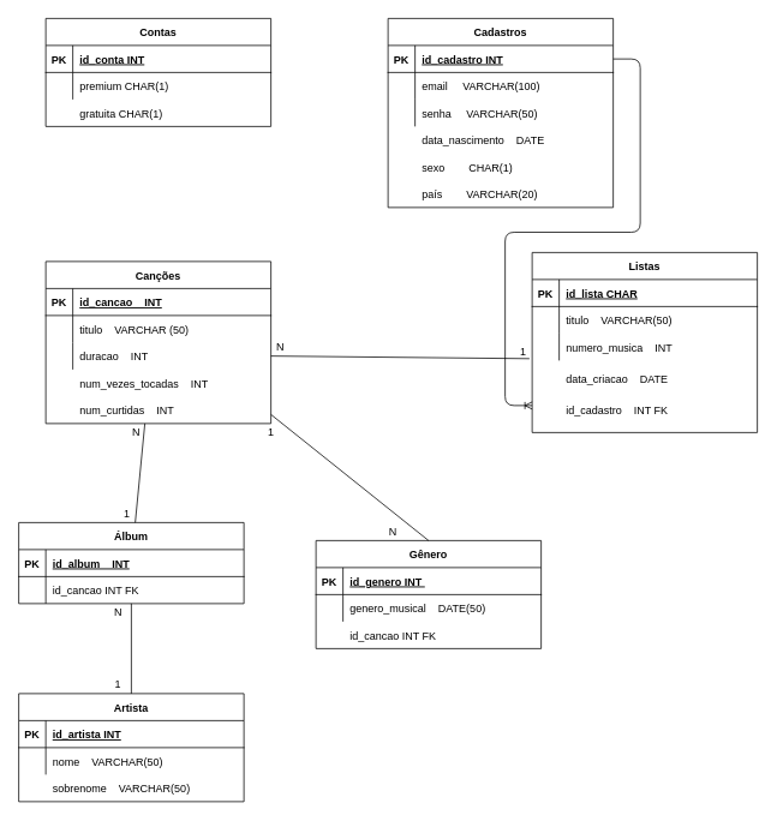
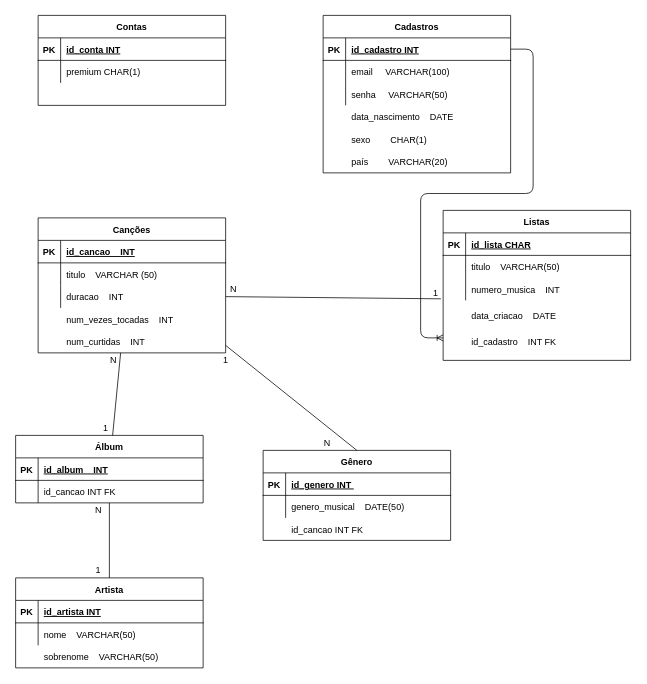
  <mxCell id="0" />
  <mxCell id="1" parent="0" />
  <mxCell id="2" value="" style="group" vertex="1" connectable="0" parent="1"><mxGeometry x="50" y="20" width="250" height="120" as="geometry" /></mxCell>
  <mxCell id="3" value="Contas" style="shape=table;startSize=30;container=1;collapsible=1;childLayout=tableLayout;fixedRows=1;rowLines=0;fontStyle=1;align=center;resizeLast=1;" parent="2" vertex="1"><mxGeometry width="250" height="120" as="geometry" /></mxCell>
  <mxCell id="4" value="" style="shape=partialRectangle;collapsible=0;dropTarget=0;pointerEvents=0;fillColor=none;points=[[0,0.5],[1,0.5]];portConstraint=eastwest;top=0;left=0;right=0;bottom=1;" parent="3" vertex="1"><mxGeometry y="30" width="250" height="30" as="geometry" /></mxCell>
  <mxCell id="5" value="PK" style="shape=partialRectangle;overflow=hidden;connectable=0;fillColor=none;top=0;left=0;bottom=0;right=0;fontStyle=1;" parent="4" vertex="1"><mxGeometry width="30" height="30" as="geometry" /></mxCell>
  <mxCell id="6" value="id_conta INT" style="shape=partialRectangle;overflow=hidden;connectable=0;fillColor=none;top=0;left=0;bottom=0;right=0;align=left;spacingLeft=6;fontStyle=5;" parent="4" vertex="1"><mxGeometry x="30" width="220" height="30" as="geometry" /></mxCell>
  <mxCell id="7" value="" style="shape=partialRectangle;collapsible=0;dropTarget=0;pointerEvents=0;fillColor=none;points=[[0,0.5],[1,0.5]];portConstraint=eastwest;top=0;left=0;right=0;bottom=0;" parent="3" vertex="1"><mxGeometry y="60" width="250" height="30" as="geometry" /></mxCell>
  <mxCell id="8" value="" style="shape=partialRectangle;overflow=hidden;connectable=0;fillColor=none;top=0;left=0;bottom=0;right=0;" parent="7" vertex="1"><mxGeometry width="30" height="30" as="geometry" /></mxCell>
  <mxCell id="9" value="premium CHAR(1)" style="shape=partialRectangle;overflow=hidden;connectable=0;fillColor=none;top=0;left=0;bottom=0;right=0;align=left;spacingLeft=6;" parent="7" vertex="1"><mxGeometry x="30" width="220" height="30" as="geometry" /></mxCell>
- <mxCell id="10" value="gratuita CHAR(1)" style="shape=partialRectangle;overflow=hidden;connectable=0;fillColor=none;top=0;left=0;bottom=0;right=0;align=left;spacingLeft=6;" vertex="1" parent="2"><mxGeometry x="30" y="90" width="220" height="30" as="geometry" /></mxCell>
  <mxCell id="11" value="" style="group" vertex="1" connectable="0" parent="1"><mxGeometry x="430" y="20" width="250" height="210" as="geometry" /></mxCell>
  <mxCell id="12" value="Cadastros" style="shape=table;startSize=30;container=1;collapsible=1;childLayout=tableLayout;fixedRows=1;rowLines=0;fontStyle=1;align=center;resizeLast=1;" parent="11" vertex="1"><mxGeometry width="250" height="210" as="geometry" /></mxCell>
  <mxCell id="13" value="" style="shape=partialRectangle;collapsible=0;dropTarget=0;pointerEvents=0;fillColor=none;points=[[0,0.5],[1,0.5]];portConstraint=eastwest;top=0;left=0;right=0;bottom=1;" parent="12" vertex="1"><mxGeometry y="30" width="250" height="30" as="geometry" /></mxCell>
  <mxCell id="14" value="PK" style="shape=partialRectangle;overflow=hidden;connectable=0;fillColor=none;top=0;left=0;bottom=0;right=0;fontStyle=1;" parent="13" vertex="1"><mxGeometry width="30" height="30" as="geometry" /></mxCell>
  <mxCell id="15" value="id_cadastro INT" style="shape=partialRectangle;overflow=hidden;connectable=0;fillColor=none;top=0;left=0;bottom=0;right=0;align=left;spacingLeft=6;fontStyle=5;" parent="13" vertex="1"><mxGeometry x="30" width="220" height="30" as="geometry" /></mxCell>
  <mxCell id="16" value="" style="shape=partialRectangle;collapsible=0;dropTarget=0;pointerEvents=0;fillColor=none;points=[[0,0.5],[1,0.5]];portConstraint=eastwest;top=0;left=0;right=0;bottom=0;" parent="12" vertex="1"><mxGeometry y="60" width="250" height="30" as="geometry" /></mxCell>
  <mxCell id="17" value="" style="shape=partialRectangle;overflow=hidden;connectable=0;fillColor=none;top=0;left=0;bottom=0;right=0;" parent="16" vertex="1"><mxGeometry width="30" height="30" as="geometry" /></mxCell>
  <mxCell id="18" value="email     VARCHAR(100)" style="shape=partialRectangle;overflow=hidden;connectable=0;fillColor=none;top=0;left=0;bottom=0;right=0;align=left;spacingLeft=6;" parent="16" vertex="1"><mxGeometry x="30" width="220" height="30" as="geometry" /></mxCell>
  <mxCell id="19" value="" style="shape=partialRectangle;collapsible=0;dropTarget=0;pointerEvents=0;fillColor=none;points=[[0,0.5],[1,0.5]];portConstraint=eastwest;top=0;left=0;right=0;bottom=0;" parent="12" vertex="1"><mxGeometry y="90" width="250" height="30" as="geometry" /></mxCell>
  <mxCell id="20" value="" style="shape=partialRectangle;overflow=hidden;connectable=0;fillColor=none;top=0;left=0;bottom=0;right=0;" parent="19" vertex="1"><mxGeometry width="30" height="30" as="geometry" /></mxCell>
  <mxCell id="21" value="senha     VARCHAR(50)" style="shape=partialRectangle;overflow=hidden;connectable=0;fillColor=none;top=0;left=0;bottom=0;right=0;align=left;spacingLeft=6;" parent="19" vertex="1"><mxGeometry x="30" width="220" height="30" as="geometry" /></mxCell>
  <mxCell id="22" value="data_nascimento    DATE" style="shape=partialRectangle;overflow=hidden;connectable=0;fillColor=none;top=0;left=0;bottom=0;right=0;align=left;spacingLeft=6;" vertex="1" parent="11"><mxGeometry x="30" y="120" width="220" height="30" as="geometry" /></mxCell>
  <mxCell id="23" value="sexo        CHAR(1)" style="shape=partialRectangle;overflow=hidden;connectable=0;fillColor=none;top=0;left=0;bottom=0;right=0;align=left;spacingLeft=6;" vertex="1" parent="11"><mxGeometry x="30" y="150" width="220" height="30" as="geometry" /></mxCell>
  <mxCell id="24" value="país        VARCHAR(20)" style="shape=partialRectangle;overflow=hidden;connectable=0;fillColor=none;top=0;left=0;bottom=0;right=0;align=left;spacingLeft=6;" vertex="1" parent="11"><mxGeometry x="30" y="180" width="220" height="30" as="geometry" /></mxCell>
  <mxCell id="25" value="" style="group" vertex="1" connectable="0" parent="1"><mxGeometry x="590" y="280" width="250" height="260" as="geometry" /></mxCell>
  <mxCell id="26" value="Listas" style="shape=table;startSize=30;container=1;collapsible=1;childLayout=tableLayout;fixedRows=1;rowLines=0;fontStyle=1;align=center;resizeLast=1;" parent="25" vertex="1"><mxGeometry width="250" height="200" as="geometry" /></mxCell>
  <mxCell id="27" value="" style="shape=partialRectangle;collapsible=0;dropTarget=0;pointerEvents=0;fillColor=none;points=[[0,0.5],[1,0.5]];portConstraint=eastwest;top=0;left=0;right=0;bottom=1;" parent="26" vertex="1"><mxGeometry y="30" width="250" height="30" as="geometry" /></mxCell>
  <mxCell id="28" value="PK" style="shape=partialRectangle;overflow=hidden;connectable=0;fillColor=none;top=0;left=0;bottom=0;right=0;fontStyle=1;" parent="27" vertex="1"><mxGeometry width="30" height="30" as="geometry" /></mxCell>
  <mxCell id="29" value="id_lista CHAR" style="shape=partialRectangle;overflow=hidden;connectable=0;fillColor=none;top=0;left=0;bottom=0;right=0;align=left;spacingLeft=6;fontStyle=5;" parent="27" vertex="1"><mxGeometry x="30" width="220" height="30" as="geometry" /></mxCell>
  <mxCell id="30" value="" style="shape=partialRectangle;collapsible=0;dropTarget=0;pointerEvents=0;fillColor=none;points=[[0,0.5],[1,0.5]];portConstraint=eastwest;top=0;left=0;right=0;bottom=0;" parent="26" vertex="1"><mxGeometry y="60" width="250" height="30" as="geometry" /></mxCell>
  <mxCell id="31" value="" style="shape=partialRectangle;overflow=hidden;connectable=0;fillColor=none;top=0;left=0;bottom=0;right=0;" parent="30" vertex="1"><mxGeometry width="30" height="30" as="geometry" /></mxCell>
  <mxCell id="32" value="titulo    VARCHAR(50)" style="shape=partialRectangle;overflow=hidden;connectable=0;fillColor=none;top=0;left=0;bottom=0;right=0;align=left;spacingLeft=6;" parent="30" vertex="1"><mxGeometry x="30" width="220" height="30" as="geometry" /></mxCell>
  <mxCell id="33" value="" style="shape=partialRectangle;collapsible=0;dropTarget=0;pointerEvents=0;fillColor=none;points=[[0,0.5],[1,0.5]];portConstraint=eastwest;top=0;left=0;right=0;bottom=0;" parent="26" vertex="1"><mxGeometry y="90" width="250" height="30" as="geometry" /></mxCell>
  <mxCell id="34" value="" style="shape=partialRectangle;overflow=hidden;connectable=0;fillColor=none;top=0;left=0;bottom=0;right=0;" parent="33" vertex="1"><mxGeometry width="30" height="30" as="geometry" /></mxCell>
  <mxCell id="35" value="numero_musica    INT" style="shape=partialRectangle;overflow=hidden;connectable=0;fillColor=none;top=0;left=0;bottom=0;right=0;align=left;spacingLeft=6;" parent="33" vertex="1"><mxGeometry x="30" width="220" height="30" as="geometry" /></mxCell>
  <mxCell id="36" value="data_criacao    DATE" style="shape=partialRectangle;overflow=hidden;connectable=0;fillColor=none;top=0;left=0;bottom=0;right=0;align=left;spacingLeft=6;" vertex="1" parent="25"><mxGeometry x="30" y="114" width="220" height="52" as="geometry" /></mxCell>
  <mxCell id="37" value="" style="edgeStyle=entityRelationEdgeStyle;fontSize=12;html=1;endArrow=ERoneToMany;exitX=1;exitY=0.5;exitDx=0;exitDy=0;" edge="1" parent="25" source="13"><mxGeometry width="100" height="100" relative="1" as="geometry"><mxPoint x="160" y="-364" as="sourcePoint" /><mxPoint y="170" as="targetPoint" /></mxGeometry></mxCell>
  <mxCell id="38" value="id_cadastro    INT FK" style="shape=partialRectangle;overflow=hidden;connectable=0;fillColor=none;top=0;left=0;bottom=0;right=0;align=left;spacingLeft=6;" vertex="1" parent="25"><mxGeometry x="30" y="160" width="220" height="30" as="geometry" /></mxCell>
  <mxCell id="39" value="" style="group" vertex="1" connectable="0" parent="1"><mxGeometry x="50" y="290" width="250" height="240" as="geometry" /></mxCell>
  <mxCell id="40" value="Canções" style="shape=table;startSize=30;container=1;collapsible=1;childLayout=tableLayout;fixedRows=1;rowLines=0;fontStyle=1;align=center;resizeLast=1;" vertex="1" parent="39"><mxGeometry width="250" height="180" as="geometry" /></mxCell>
  <mxCell id="41" value="" style="shape=partialRectangle;collapsible=0;dropTarget=0;pointerEvents=0;fillColor=none;points=[[0,0.5],[1,0.5]];portConstraint=eastwest;top=0;left=0;right=0;bottom=1;" vertex="1" parent="40"><mxGeometry y="30" width="250" height="30" as="geometry" /></mxCell>
  <mxCell id="42" value="PK" style="shape=partialRectangle;overflow=hidden;connectable=0;fillColor=none;top=0;left=0;bottom=0;right=0;fontStyle=1;" vertex="1" parent="41"><mxGeometry width="30" height="30" as="geometry" /></mxCell>
  <mxCell id="43" value="id_cancao    INT" style="shape=partialRectangle;overflow=hidden;connectable=0;fillColor=none;top=0;left=0;bottom=0;right=0;align=left;spacingLeft=6;fontStyle=5;" vertex="1" parent="41"><mxGeometry x="30" width="220" height="30" as="geometry" /></mxCell>
  <mxCell id="44" value="" style="shape=partialRectangle;collapsible=0;dropTarget=0;pointerEvents=0;fillColor=none;points=[[0,0.5],[1,0.5]];portConstraint=eastwest;top=0;left=0;right=0;bottom=0;" vertex="1" parent="40"><mxGeometry y="60" width="250" height="30" as="geometry" /></mxCell>
  <mxCell id="45" value="" style="shape=partialRectangle;overflow=hidden;connectable=0;fillColor=none;top=0;left=0;bottom=0;right=0;" vertex="1" parent="44"><mxGeometry width="30" height="30" as="geometry" /></mxCell>
  <mxCell id="46" value="titulo    VARCHAR (50)" style="shape=partialRectangle;overflow=hidden;connectable=0;fillColor=none;top=0;left=0;bottom=0;right=0;align=left;spacingLeft=6;" vertex="1" parent="44"><mxGeometry x="30" width="220" height="30" as="geometry" /></mxCell>
  <mxCell id="47" value="" style="shape=partialRectangle;collapsible=0;dropTarget=0;pointerEvents=0;fillColor=none;points=[[0,0.5],[1,0.5]];portConstraint=eastwest;top=0;left=0;right=0;bottom=0;" vertex="1" parent="40"><mxGeometry y="90" width="250" height="30" as="geometry" /></mxCell>
  <mxCell id="48" value="" style="shape=partialRectangle;overflow=hidden;connectable=0;fillColor=none;top=0;left=0;bottom=0;right=0;" vertex="1" parent="47"><mxGeometry width="30" height="30" as="geometry" /></mxCell>
  <mxCell id="49" value="duracao    INT" style="shape=partialRectangle;overflow=hidden;connectable=0;fillColor=none;top=0;left=0;bottom=0;right=0;align=left;spacingLeft=6;" vertex="1" parent="47"><mxGeometry x="30" width="220" height="30" as="geometry" /></mxCell>
  <mxCell id="50" value="num_vezes_tocadas    INT" style="shape=partialRectangle;overflow=hidden;connectable=0;fillColor=none;top=0;left=0;bottom=0;right=0;align=left;spacingLeft=6;" vertex="1" parent="39"><mxGeometry x="30" y="120" width="220" height="30" as="geometry" /></mxCell>
  <mxCell id="51" value="num_curtidas    INT" style="shape=partialRectangle;overflow=hidden;connectable=0;fillColor=none;top=0;left=0;bottom=0;right=0;align=left;spacingLeft=6;" vertex="1" parent="39"><mxGeometry x="30" y="150" width="220" height="30" as="geometry" /></mxCell>
  <mxCell id="52" value="" style="group" vertex="1" connectable="0" parent="1"><mxGeometry x="20" y="580" width="250" height="120" as="geometry" /></mxCell>
  <mxCell id="53" value="Álbum" style="shape=table;startSize=30;container=1;collapsible=1;childLayout=tableLayout;fixedRows=1;rowLines=0;fontStyle=1;align=center;resizeLast=1;" vertex="1" parent="52"><mxGeometry width="250" height="90" as="geometry" /></mxCell>
  <mxCell id="54" value="" style="shape=partialRectangle;collapsible=0;dropTarget=0;pointerEvents=0;fillColor=none;points=[[0,0.5],[1,0.5]];portConstraint=eastwest;top=0;left=0;right=0;bottom=1;" vertex="1" parent="53"><mxGeometry y="30" width="250" height="30" as="geometry" /></mxCell>
  <mxCell id="55" value="PK" style="shape=partialRectangle;overflow=hidden;connectable=0;fillColor=none;top=0;left=0;bottom=0;right=0;fontStyle=1;" vertex="1" parent="54"><mxGeometry width="30" height="30" as="geometry" /></mxCell>
  <mxCell id="56" value="id_album    INT" style="shape=partialRectangle;overflow=hidden;connectable=0;fillColor=none;top=0;left=0;bottom=0;right=0;align=left;spacingLeft=6;fontStyle=5;" vertex="1" parent="54"><mxGeometry x="30" width="220" height="30" as="geometry" /></mxCell>
  <mxCell id="57" value="" style="shape=partialRectangle;collapsible=0;dropTarget=0;pointerEvents=0;fillColor=none;points=[[0,0.5],[1,0.5]];portConstraint=eastwest;top=0;left=0;right=0;bottom=0;" vertex="1" parent="53"><mxGeometry y="60" width="250" height="30" as="geometry" /></mxCell>
  <mxCell id="58" value="" style="shape=partialRectangle;overflow=hidden;connectable=0;fillColor=none;top=0;left=0;bottom=0;right=0;" vertex="1" parent="57"><mxGeometry width="30" height="30" as="geometry" /></mxCell>
  <mxCell id="59" value="" style="shape=partialRectangle;overflow=hidden;connectable=0;fillColor=none;top=0;left=0;bottom=0;right=0;align=left;spacingLeft=6;" vertex="1" parent="57"><mxGeometry x="30" width="220" height="30" as="geometry" /></mxCell>
  <mxCell id="60" value="id_cancao INT FK" style="shape=partialRectangle;overflow=hidden;connectable=0;fillColor=none;top=0;left=0;bottom=0;right=0;align=left;spacingLeft=6;" vertex="1" parent="52"><mxGeometry x="30" y="60" width="220" height="30" as="geometry" /></mxCell>
  <mxCell id="61" value="" style="group" vertex="1" connectable="0" parent="1"><mxGeometry x="350" y="600" width="250" height="120" as="geometry" /></mxCell>
  <mxCell id="62" value="Gênero" style="shape=table;startSize=30;container=1;collapsible=1;childLayout=tableLayout;fixedRows=1;rowLines=0;fontStyle=1;align=center;resizeLast=1;" vertex="1" parent="61"><mxGeometry width="250" height="120" as="geometry" /></mxCell>
  <mxCell id="63" value="" style="shape=partialRectangle;collapsible=0;dropTarget=0;pointerEvents=0;fillColor=none;points=[[0,0.5],[1,0.5]];portConstraint=eastwest;top=0;left=0;right=0;bottom=1;" vertex="1" parent="62"><mxGeometry y="30" width="250" height="30" as="geometry" /></mxCell>
  <mxCell id="64" value="PK" style="shape=partialRectangle;overflow=hidden;connectable=0;fillColor=none;top=0;left=0;bottom=0;right=0;fontStyle=1;" vertex="1" parent="63"><mxGeometry width="30" height="30" as="geometry" /></mxCell>
  <mxCell id="65" value="id_genero INT " style="shape=partialRectangle;overflow=hidden;connectable=0;fillColor=none;top=0;left=0;bottom=0;right=0;align=left;spacingLeft=6;fontStyle=5;" vertex="1" parent="63"><mxGeometry x="30" width="220" height="30" as="geometry" /></mxCell>
  <mxCell id="66" value="" style="shape=partialRectangle;collapsible=0;dropTarget=0;pointerEvents=0;fillColor=none;points=[[0,0.5],[1,0.5]];portConstraint=eastwest;top=0;left=0;right=0;bottom=0;" vertex="1" parent="62"><mxGeometry y="60" width="250" height="30" as="geometry" /></mxCell>
  <mxCell id="67" value="" style="shape=partialRectangle;overflow=hidden;connectable=0;fillColor=none;top=0;left=0;bottom=0;right=0;" vertex="1" parent="66"><mxGeometry width="30" height="30" as="geometry" /></mxCell>
  <mxCell id="68" value="genero_musical    DATE(50)" style="shape=partialRectangle;overflow=hidden;connectable=0;fillColor=none;top=0;left=0;bottom=0;right=0;align=left;spacingLeft=6;" vertex="1" parent="66"><mxGeometry x="30" width="220" height="30" as="geometry" /></mxCell>
  <mxCell id="69" value="id_cancao INT FK" style="shape=partialRectangle;overflow=hidden;connectable=0;fillColor=none;top=0;left=0;bottom=0;right=0;align=left;spacingLeft=6;" vertex="1" parent="61"><mxGeometry x="30" y="90" width="220" height="30" as="geometry" /></mxCell>
  <mxCell id="70" value="" style="endArrow=none;html=1;exitX=0.5;exitY=0;exitDx=0;exitDy=0;" edge="1" parent="1" source="62"><mxGeometry width="50" height="50" relative="1" as="geometry"><mxPoint x="359.997" y="610" as="sourcePoint" /><mxPoint x="300" y="460" as="targetPoint" /></mxGeometry></mxCell>
  <mxCell id="71" value="1" style="text;html=1;align=center;verticalAlign=middle;resizable=0;points=[];autosize=1;strokeColor=none;" vertex="1" parent="1"><mxGeometry x="290" y="470" width="20" height="20" as="geometry" /></mxCell>
  <mxCell id="72" value="N" style="text;html=1;align=center;verticalAlign=middle;resizable=0;points=[];autosize=1;strokeColor=none;" vertex="1" parent="1"><mxGeometry x="425" y="580" width="20" height="20" as="geometry" /></mxCell>
  <mxCell id="73" value="" style="group" vertex="1" connectable="0" parent="1"><mxGeometry x="135" y="470" width="25" height="170" as="geometry" /></mxCell>
  <mxCell id="74" value="" style="group" vertex="1" connectable="0" parent="73"><mxGeometry width="25" height="170" as="geometry" /></mxCell>
  <mxCell id="75" value="" style="endArrow=none;html=1;" edge="1" parent="74" source="53"><mxGeometry width="50" height="50" relative="1" as="geometry"><mxPoint x="-5" y="130" as="sourcePoint" /><mxPoint x="25" as="targetPoint" /></mxGeometry></mxCell>
  <mxCell id="76" value="N" style="text;html=1;align=center;verticalAlign=middle;resizable=0;points=[];autosize=1;strokeColor=none;" vertex="1" parent="74"><mxGeometry x="5" width="20" height="20" as="geometry" /></mxCell>
  <mxCell id="77" value="1" style="text;html=1;align=center;verticalAlign=middle;resizable=0;points=[];autosize=1;strokeColor=none;" vertex="1" parent="74"><mxGeometry x="-5" y="90" width="20" height="20" as="geometry" /></mxCell>
  <mxCell id="78" value="" style="group" vertex="1" connectable="0" parent="1"><mxGeometry x="20" y="770" width="250" height="120" as="geometry" /></mxCell>
  <mxCell id="79" value="Artista" style="shape=table;startSize=30;container=1;collapsible=1;childLayout=tableLayout;fixedRows=1;rowLines=0;fontStyle=1;align=center;resizeLast=1;" vertex="1" parent="78"><mxGeometry width="250" height="120" as="geometry" /></mxCell>
  <mxCell id="80" value="" style="shape=partialRectangle;collapsible=0;dropTarget=0;pointerEvents=0;fillColor=none;points=[[0,0.5],[1,0.5]];portConstraint=eastwest;top=0;left=0;right=0;bottom=1;" vertex="1" parent="79"><mxGeometry y="30" width="250" height="30" as="geometry" /></mxCell>
  <mxCell id="81" value="PK" style="shape=partialRectangle;overflow=hidden;connectable=0;fillColor=none;top=0;left=0;bottom=0;right=0;fontStyle=1;" vertex="1" parent="80"><mxGeometry width="30" height="30" as="geometry" /></mxCell>
  <mxCell id="82" value="id_artista INT" style="shape=partialRectangle;overflow=hidden;connectable=0;fillColor=none;top=0;left=0;bottom=0;right=0;align=left;spacingLeft=6;fontStyle=5;" vertex="1" parent="80"><mxGeometry x="30" width="220" height="30" as="geometry" /></mxCell>
  <mxCell id="83" value="" style="shape=partialRectangle;collapsible=0;dropTarget=0;pointerEvents=0;fillColor=none;points=[[0,0.5],[1,0.5]];portConstraint=eastwest;top=0;left=0;right=0;bottom=0;" vertex="1" parent="79"><mxGeometry y="60" width="250" height="30" as="geometry" /></mxCell>
  <mxCell id="84" value="" style="shape=partialRectangle;overflow=hidden;connectable=0;fillColor=none;top=0;left=0;bottom=0;right=0;" vertex="1" parent="83"><mxGeometry width="30" height="30" as="geometry" /></mxCell>
  <mxCell id="85" value="nome    VARCHAR(50)" style="shape=partialRectangle;overflow=hidden;connectable=0;fillColor=none;top=0;left=0;bottom=0;right=0;align=left;spacingLeft=6;" vertex="1" parent="83"><mxGeometry x="30" width="220" height="30" as="geometry" /></mxCell>
  <mxCell id="86" value="sobrenome    VARCHAR(50)" style="shape=partialRectangle;overflow=hidden;connectable=0;fillColor=none;top=0;left=0;bottom=0;right=0;align=left;spacingLeft=6;" vertex="1" parent="78"><mxGeometry x="30" y="90" width="220" height="30" as="geometry" /></mxCell>
  <mxCell id="87" value="" style="endArrow=none;html=1;exitX=0.5;exitY=0;exitDx=0;exitDy=0;" edge="1" parent="1" source="79"><mxGeometry width="50" height="50" relative="1" as="geometry"><mxPoint x="400" y="790" as="sourcePoint" /><mxPoint x="145" y="670" as="targetPoint" /></mxGeometry></mxCell>
  <mxCell id="88" value="1" style="text;html=1;align=center;verticalAlign=middle;resizable=0;points=[];autosize=1;strokeColor=none;" vertex="1" parent="1"><mxGeometry x="120" y="750" width="20" height="20" as="geometry" /></mxCell>
  <mxCell id="89" value="N" style="text;html=1;align=center;verticalAlign=middle;resizable=0;points=[];autosize=1;strokeColor=none;" vertex="1" parent="1"><mxGeometry x="120" y="670" width="20" height="20" as="geometry" /></mxCell>
  <mxCell id="90" value="" style="endArrow=none;html=1;exitX=1;exitY=0.5;exitDx=0;exitDy=0;entryX=-0.012;entryY=0.931;entryDx=0;entryDy=0;entryPerimeter=0;" edge="1" parent="1" source="47" target="33"><mxGeometry width="50" height="50" relative="1" as="geometry"><mxPoint x="400" y="470" as="sourcePoint" /><mxPoint x="450" y="420" as="targetPoint" /></mxGeometry></mxCell>
  <mxCell id="91" value="1" style="text;html=1;align=center;verticalAlign=middle;resizable=0;points=[];autosize=1;strokeColor=none;" vertex="1" parent="1"><mxGeometry x="570" y="380" width="20" height="20" as="geometry" /></mxCell>
  <mxCell id="92" value="N" style="text;html=1;align=center;verticalAlign=middle;resizable=0;points=[];autosize=1;strokeColor=none;" vertex="1" parent="1"><mxGeometry x="300" y="375" width="20" height="20" as="geometry" /></mxCell>
